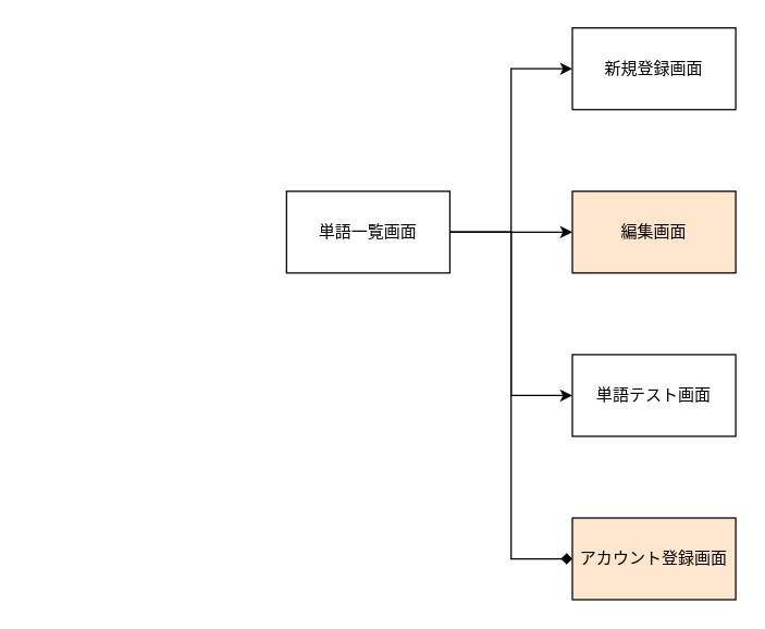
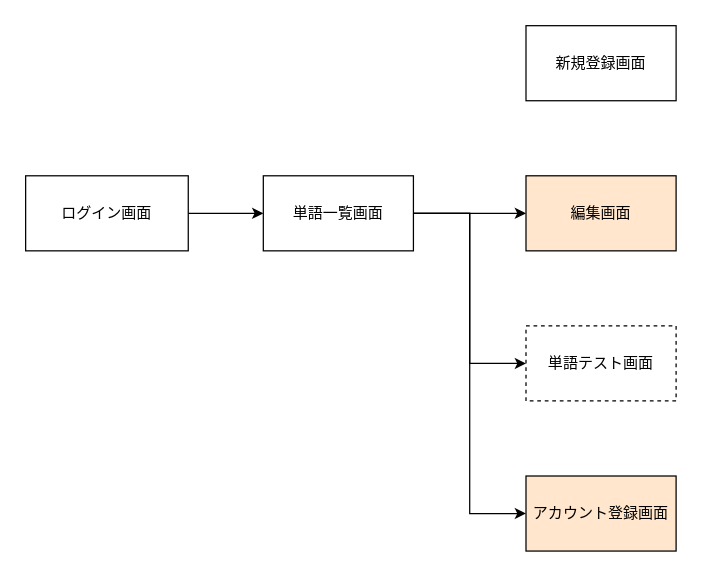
  <mxCell id="0" />
  <mxCell id="1" parent="0" />
+ <mxCell id="2" style="edgeStyle=orthogonalEdgeStyle;rounded=0;orthogonalLoop=1;jettySize=auto;html=1;" parent="1" source="3" target="10" edge="1"><mxGeometry relative="1" as="geometry" /></mxCell>
+ <mxCell id="3" value="ログイン画面" style="rounded=0;whiteSpace=wrap;html=1;" parent="1" vertex="1"><mxGeometry x="20" y="140" width="130" height="60" as="geometry" /></mxCell>
  <mxCell id="4" value="編集画面" style="rounded=0;whiteSpace=wrap;html=1;fillColor=#ffe6cc;" parent="1" vertex="1"><mxGeometry x="420" y="140" width="120" height="60" as="geometry" /></mxCell>
  <mxCell id="5" value="新規登録画面" style="rounded=0;whiteSpace=wrap;html=1;" parent="1" vertex="1"><mxGeometry x="420" y="20" width="120" height="60" as="geometry" /></mxCell>
  <mxCell id="6" style="edgeStyle=orthogonalEdgeStyle;rounded=0;orthogonalLoop=1;jettySize=auto;html=1;entryX=0;entryY=0.5;entryDx=0;entryDy=0;" parent="1" source="10" target="4" edge="1"><mxGeometry relative="1" as="geometry" /></mxCell>
- <mxCell id="7" style="edgeStyle=orthogonalEdgeStyle;rounded=0;orthogonalLoop=1;jettySize=auto;html=1;entryX=0;entryY=0.5;entryDx=0;entryDy=0;" parent="1" source="10" target="5" edge="1"><mxGeometry relative="1" as="geometry" /></mxCell>
  <mxCell id="8" style="edgeStyle=orthogonalEdgeStyle;rounded=0;orthogonalLoop=1;jettySize=auto;html=1;entryX=0;entryY=0.5;entryDx=0;entryDy=0;" parent="1" source="10" target="11" edge="1"><mxGeometry relative="1" as="geometry" /></mxCell>
- <mxCell id="9" style="edgeStyle=orthogonalEdgeStyle;rounded=0;orthogonalLoop=1;jettySize=auto;html=1;entryX=0;entryY=0.5;entryDx=0;entryDy=0;endArrow=diamond;" edge="1" parent="1" source="10" target="12"><mxGeometry relative="1" as="geometry" /></mxCell>
+ <mxCell id="9" style="edgeStyle=orthogonalEdgeStyle;rounded=0;orthogonalLoop=1;jettySize=auto;html=1;entryX=0;entryY=0.5;entryDx=0;entryDy=0;" edge="1" parent="1" source="10" target="12"><mxGeometry relative="1" as="geometry" /></mxCell>
  <mxCell id="10" value="単語一覧画面" style="rounded=0;whiteSpace=wrap;html=1;" parent="1" vertex="1"><mxGeometry x="210" y="140" width="120" height="60" as="geometry" /></mxCell>
- <mxCell id="11" value="単語テスト画面" style="rounded=0;whiteSpace=wrap;html=1;" parent="1" vertex="1"><mxGeometry x="420" y="260" width="120" height="60" as="geometry" /></mxCell>
+ <mxCell id="11" value="単語テスト画面" style="rounded=0;whiteSpace=wrap;html=1;dashed=1;" parent="1" vertex="1"><mxGeometry x="420" y="260" width="120" height="60" as="geometry" /></mxCell>
  <mxCell id="12" value="アカウント登録画面" style="rounded=0;whiteSpace=wrap;html=1;fillColor=#ffe6cc;" vertex="1" parent="1"><mxGeometry x="420" y="380" width="120" height="60" as="geometry" /></mxCell>
